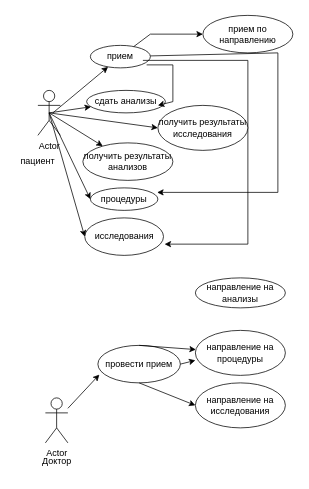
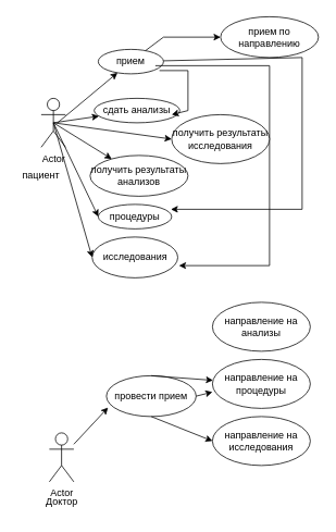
  <mxCell id="0" />
  <mxCell id="1" parent="0" />
  <mxCell id="2" value="Actor" style="shape=umlActor;verticalLabelPosition=bottom;verticalAlign=top;html=1;outlineConnect=0;" vertex="1" parent="1"><mxGeometry x="50" y="120" width="30" height="60" as="geometry" /></mxCell>
  <mxCell id="3" value="прием" style="ellipse;whiteSpace=wrap;html=1;" vertex="1" parent="1"><mxGeometry x="120" y="60" width="80" height="30" as="geometry" /></mxCell>
  <mxCell id="4" value="сдать анализы" style="ellipse;whiteSpace=wrap;html=1;" vertex="1" parent="1"><mxGeometry x="115" y="120" width="105" height="30" as="geometry" /></mxCell>
  <mxCell id="5" value="получить результаты анализов" style="ellipse;whiteSpace=wrap;html=1;" vertex="1" parent="1"><mxGeometry x="110" y="190" width="120" height="50" as="geometry" /></mxCell>
  <mxCell id="6" value="процедуры" style="ellipse;whiteSpace=wrap;html=1;" vertex="1" parent="1"><mxGeometry x="120" y="250" width="90" height="30" as="geometry" /></mxCell>
  <mxCell id="7" value="исследования" style="ellipse;whiteSpace=wrap;html=1;" vertex="1" parent="1"><mxGeometry x="112.5" y="290" width="105" height="50" as="geometry" /></mxCell>
  <mxCell id="8" value="" style="endArrow=classic;html=1;rounded=0;" edge="1" parent="1" target="3"><mxGeometry width="50" height="50" relative="1" as="geometry"><mxPoint x="70" y="150" as="sourcePoint" /><mxPoint x="450" y="240" as="targetPoint" /><Array as="points" /></mxGeometry></mxCell>
  <mxCell id="9" value="" style="endArrow=classic;html=1;rounded=0;exitX=0.5;exitY=0.5;exitDx=0;exitDy=0;exitPerimeter=0;" edge="1" parent="1" source="2" target="4"><mxGeometry width="50" height="50" relative="1" as="geometry"><mxPoint x="400" y="290" as="sourcePoint" /><mxPoint x="450" y="240" as="targetPoint" /></mxGeometry></mxCell>
  <mxCell id="10" value="" style="endArrow=classic;html=1;rounded=0;exitX=0.5;exitY=0.5;exitDx=0;exitDy=0;exitPerimeter=0;" edge="1" parent="1" source="2" target="5"><mxGeometry width="50" height="50" relative="1" as="geometry"><mxPoint x="400" y="290" as="sourcePoint" /><mxPoint x="450" y="240" as="targetPoint" /></mxGeometry></mxCell>
  <mxCell id="11" value="" style="endArrow=classic;html=1;rounded=0;exitX=0.5;exitY=0.5;exitDx=0;exitDy=0;exitPerimeter=0;entryX=0;entryY=0.5;entryDx=0;entryDy=0;" edge="1" parent="1" source="2" target="6"><mxGeometry width="50" height="50" relative="1" as="geometry"><mxPoint x="400" y="290" as="sourcePoint" /><mxPoint x="450" y="240" as="targetPoint" /></mxGeometry></mxCell>
  <mxCell id="12" value="" style="endArrow=classic;html=1;rounded=0;exitX=0.5;exitY=0.5;exitDx=0;exitDy=0;exitPerimeter=0;entryX=0;entryY=0.5;entryDx=0;entryDy=0;" edge="1" parent="1" source="2" target="7"><mxGeometry width="50" height="50" relative="1" as="geometry"><mxPoint x="400" y="290" as="sourcePoint" /><mxPoint x="450" y="240" as="targetPoint" /></mxGeometry></mxCell>
  <mxCell id="13" value="пациент" style="text;html=1;strokeColor=none;fillColor=none;align=center;verticalAlign=middle;whiteSpace=wrap;rounded=0;" vertex="1" parent="1"><mxGeometry x="20" y="200" width="60" height="30" as="geometry" /></mxCell>
  <mxCell id="14" value="прием по направлению" style="ellipse;whiteSpace=wrap;html=1;" vertex="1" parent="1"><mxGeometry x="270" width="120" height="50" as="geometry" y="20" /></mxCell>
  <mxCell id="15" value="" style="endArrow=classic;html=1;rounded=0;" edge="1" parent="1" source="3" target="14"><mxGeometry width="50" height="50" relative="1" as="geometry"><mxPoint x="400" y="290" as="sourcePoint" /><mxPoint x="450" y="240" as="targetPoint" /><Array as="points"><mxPoint x="200" y="45" /></Array></mxGeometry></mxCell>
  <mxCell id="16" value="" style="endArrow=classic;html=1;rounded=0;exitX=0.938;exitY=0.867;exitDx=0;exitDy=0;exitPerimeter=0;entryX=0.905;entryY=0.667;entryDx=0;entryDy=0;entryPerimeter=0;" edge="1" parent="1" source="3" target="4"><mxGeometry width="50" height="50" relative="1" as="geometry"><mxPoint x="400" y="290" as="sourcePoint" /><mxPoint x="450" y="240" as="targetPoint" /><Array as="points"><mxPoint x="230" y="86" /><mxPoint x="230" y="135" /></Array></mxGeometry></mxCell>
  <mxCell id="17" value="" style="endArrow=classic;html=1;rounded=0;entryX=0.989;entryY=0.2;entryDx=0;entryDy=0;entryPerimeter=0;" edge="1" parent="1" source="3" target="6"><mxGeometry width="50" height="50" relative="1" as="geometry"><mxPoint x="400" y="290" as="sourcePoint" /><mxPoint x="450" y="240" as="targetPoint" /><Array as="points"><mxPoint x="370" y="70" /><mxPoint x="370" y="256" /></Array></mxGeometry></mxCell>
  <mxCell id="18" value="" style="endArrow=classic;html=1;rounded=0;exitX=0.875;exitY=0.667;exitDx=0;exitDy=0;exitPerimeter=0;entryX=1.014;entryY=0.7;entryDx=0;entryDy=0;entryPerimeter=0;" edge="1" parent="1" source="3" target="7"><mxGeometry width="50" height="50" relative="1" as="geometry"><mxPoint x="400" y="290" as="sourcePoint" /><mxPoint x="450" y="240" as="targetPoint" /><Array as="points"><mxPoint x="330" y="80" /><mxPoint x="330" y="325" /></Array></mxGeometry></mxCell>
  <mxCell id="19" value="Actor" style="shape=umlActor;verticalLabelPosition=bottom;verticalAlign=top;html=1;outlineConnect=0;" vertex="1" parent="1"><mxGeometry x="60" y="530" width="30" height="60" as="geometry" /></mxCell>
  <mxCell id="20" value="Доктор" style="text;html=1;align=center;verticalAlign=middle;resizable=0;points=[];autosize=1;strokeColor=none;fillColor=none;" vertex="1" parent="1"><mxGeometry x="45" y="600" width="60" height="30" as="geometry" /></mxCell>
  <mxCell id="21" value="провести прием" style="ellipse;whiteSpace=wrap;html=1;" vertex="1" parent="1"><mxGeometry x="130" y="460" width="110" height="50" as="geometry" /></mxCell>
- <mxCell id="22" value="направление на анализы" style="ellipse;whiteSpace=wrap;html=1;" vertex="1" parent="1"><mxGeometry x="260" y="370" width="120" height="40" as="geometry" /></mxCell>
+ <mxCell id="22" value="направление на анализы" style="ellipse;whiteSpace=wrap;html=1;" vertex="1" parent="1"><mxGeometry x="260" y="370" width="120" height="60" as="geometry" /></mxCell>
  <mxCell id="23" value="направление на процедуры" style="ellipse;whiteSpace=wrap;html=1;" vertex="1" parent="1"><mxGeometry x="260" y="440" width="120" height="60" as="geometry" /></mxCell>
  <mxCell id="24" value="направление на исследования" style="ellipse;whiteSpace=wrap;html=1;" vertex="1" parent="1"><mxGeometry x="260" y="510" width="120" height="60" as="geometry" /></mxCell>
  <mxCell id="25" value="" style="endArrow=classic;html=1;rounded=0;entryX=0.018;entryY=0.78;entryDx=0;entryDy=0;entryPerimeter=0;" edge="1" parent="1" source="19" target="21"><mxGeometry width="50" height="50" relative="1" as="geometry"><mxPoint x="400" y="450" as="sourcePoint" /><mxPoint x="450" y="400" as="targetPoint" /></mxGeometry></mxCell>
  <mxCell id="26" value="" style="endArrow=classic;html=1;rounded=0;exitX=0.5;exitY=0;exitDx=0;exitDy=0;" edge="1" parent="1" source="21" target="23"><mxGeometry width="50" height="50" relative="1" as="geometry"><mxPoint x="400" y="450" as="sourcePoint" /><mxPoint x="450" y="400" as="targetPoint" /></mxGeometry></mxCell>
  <mxCell id="27" value="" style="endArrow=classic;html=1;rounded=0;exitX=1;exitY=0.5;exitDx=0;exitDy=0;" edge="1" parent="1" source="21"><mxGeometry width="50" height="50" relative="1" as="geometry"><mxPoint x="400" y="450" as="sourcePoint" /><mxPoint x="260" y="480" as="targetPoint" /></mxGeometry></mxCell>
  <mxCell id="28" value="" style="endArrow=classic;html=1;rounded=0;exitX=0.5;exitY=1;exitDx=0;exitDy=0;entryX=0;entryY=0.5;entryDx=0;entryDy=0;" edge="1" parent="1" source="21" target="24"><mxGeometry width="50" height="50" relative="1" as="geometry"><mxPoint x="400" y="450" as="sourcePoint" /><mxPoint x="450" y="400" as="targetPoint" /></mxGeometry></mxCell>
  <mxCell id="29" value="получить результаты исследования" style="ellipse;whiteSpace=wrap;html=1;" vertex="1" parent="1"><mxGeometry x="210" y="140" width="120" height="60" as="geometry" /></mxCell>
  <mxCell id="30" value="" style="endArrow=classic;html=1;rounded=0;exitX=0.5;exitY=0.5;exitDx=0;exitDy=0;exitPerimeter=0;entryX=0;entryY=0.5;entryDx=0;entryDy=0;" edge="1" parent="1" source="2" target="29"><mxGeometry width="50" height="50" relative="1" as="geometry"><mxPoint x="400" y="250" as="sourcePoint" /><mxPoint x="450" y="200" as="targetPoint" /></mxGeometry></mxCell>
